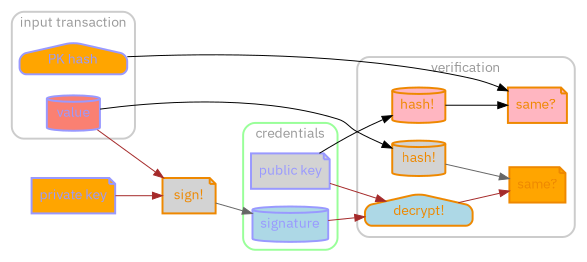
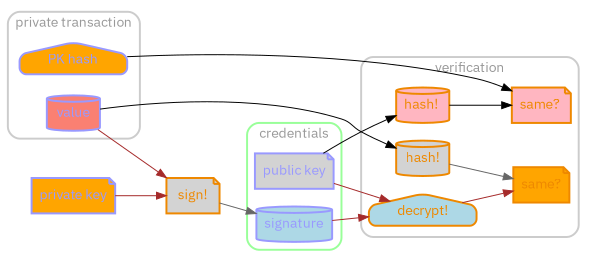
  digraph {
    color="#cccccc"
    compound=true
    fontcolor="#999999"
    fontname="IBM Plex Sans"
    rankdir=LR
    splines=spline
    style="rounded,bold"
    node [color="#ee8800" fontcolor="#ee8800" fontname="IBM Plex Sans" shape=note style="rounded,bold,filled" fillcolor=orange]
    edge [color=brown fontname="IBM Plex Sans"]
    "PK hash" [color="#9999ff" fontcolor="#9999ff" shape=house]
    value [color="#9999ff" fontcolor="#9999ff" shape=cylinder fillcolor=salmon]
    signature [color="#9999ff" fontcolor="#9999ff" shape=cylinder fillcolor=lightblue]
    "public key" [color="#9999ff" fontcolor="#9999ff" fillcolor=lightgrey]
    "hash!" [shape=cylinder fillcolor=lightgrey]
    "hash! " [shape=cylinder fillcolor=lightpink]
    "decrypt!" [shape=house fillcolor=lightblue]
    "same?"
    "same? " [fillcolor=lightpink]
    "sign!" [fillcolor=lightgrey]
    "private key" [color="#9999ff" fontcolor="#9999ff"]
    subgraph cluster_1 {
-     label="input transaction"
+     label="private transaction"
      "PK hash"
      value
    }
    subgraph cluster_2 {
      color="#99ff99"
      label=credentials
      signature
      "public key"
    }
    subgraph cluster_3 {
      label=verification
      "hash!"
      "hash! "
      "decrypt!"
      "same?"
      "same? "
    }
    "PK hash" -> "same? " [color=black]
    value -> "hash!" [color=black]
    value -> "sign!"
    signature -> "decrypt!"
    "public key" -> "hash! " [color=black]
    "public key" -> "decrypt!"
    "hash!" -> "same?" [color=gray40]
    "hash! " -> "same? " [color=black]
    "decrypt!" -> "same?"
    "sign!" -> signature [color=gray40]
    "private key" -> "sign!"
  }
